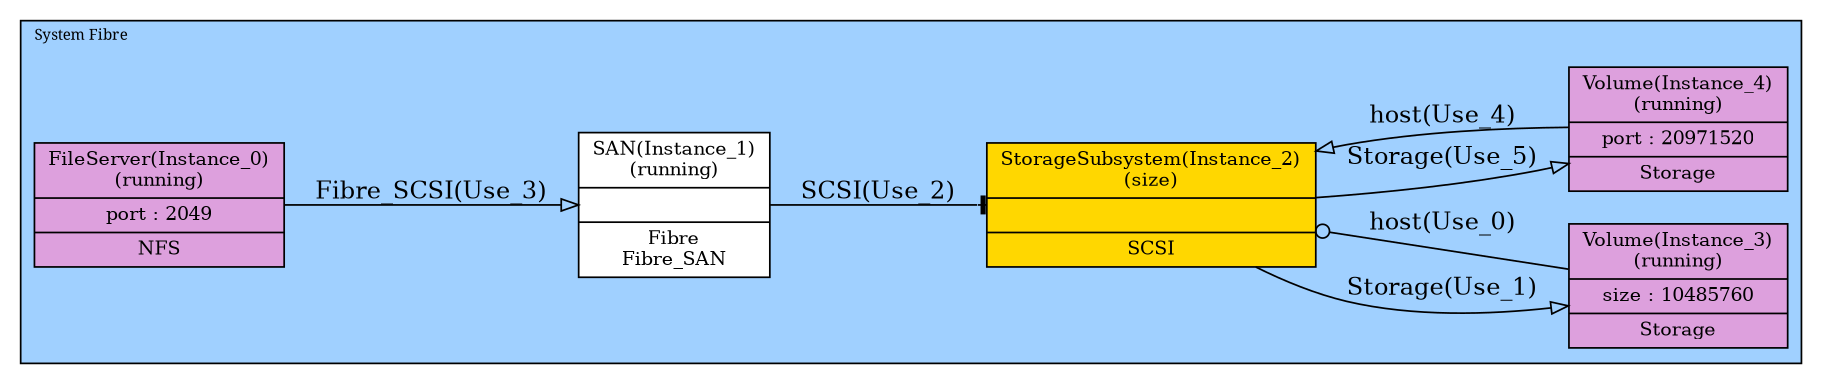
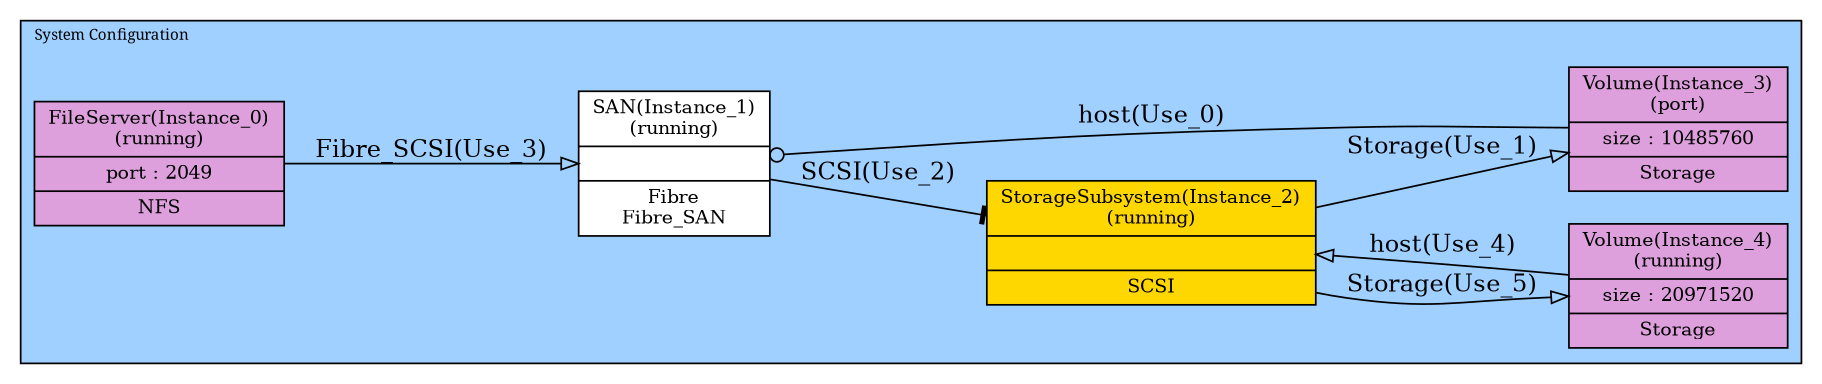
  digraph {
    rankdir=LR
    style=filled
    node [fillcolor=plum fontsize=11 shape=record style=filled]
    edge [arrowhead=onormal color="#000000" fontcolor="#000000"]
    n1 [label="FileServer(Instance_0)\n(running) | port : 2049\n | NFS"]
    n2 [fillcolor=white label="SAN(Instance_1)\n(running) |  | Fibre\nFibre_SAN"]
-   n3 [fillcolor=gold label="StorageSubsystem(Instance_2)\n(size) |  | SCSI"]
-   n4 [label="Volume(Instance_3)\n(running) | size : 10485760\n | Storage"]
-   n5 [label="Volume(Instance_4)\n(running) | port : 20971520\n | Storage"]
+   n3 [fillcolor=gold label="StorageSubsystem(Instance_2)\n(running) |  | SCSI"]
+   n4 [label="Volume(Instance_3)\n(port) | size : 10485760\n | Storage"]
+   n5 [label="Volume(Instance_4)\n(running) | size : 20971520\n | Storage"]
    subgraph cluster_1 {
      color="#000000"
      fillcolor="#a0d0ff"
      fontcolor="#000000"
      fontname=serif
      fontsize=8.8
-     label="System Fibre"
+     label="System Configuration"
      labeljust=l
      labelloc=top
      n1
      n2
      n3
      n4
      n5
    }
    n1 -> n2 [label="Fibre_SCSI(Use_3)"]
    n2 -> n3 [arrowhead=tee label="SCSI(Use_2)"]
    n3 -> n4 [label="Storage(Use_1)"]
    n3 -> n5 [label="Storage(Use_5)"]
-   n4 -> n3 [arrowhead=odot label="host(Use_0)"]
+   n4 -> n2 [arrowhead=odot label="host(Use_0)"]
    n5 -> n3 [label="host(Use_4)"]
  }
